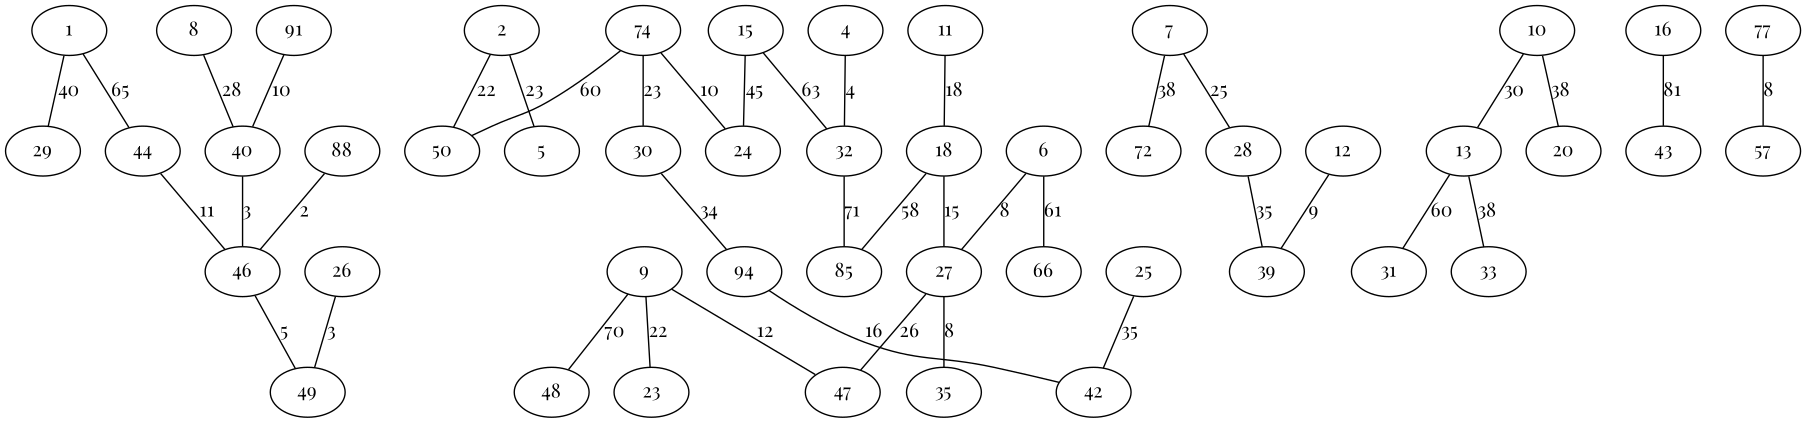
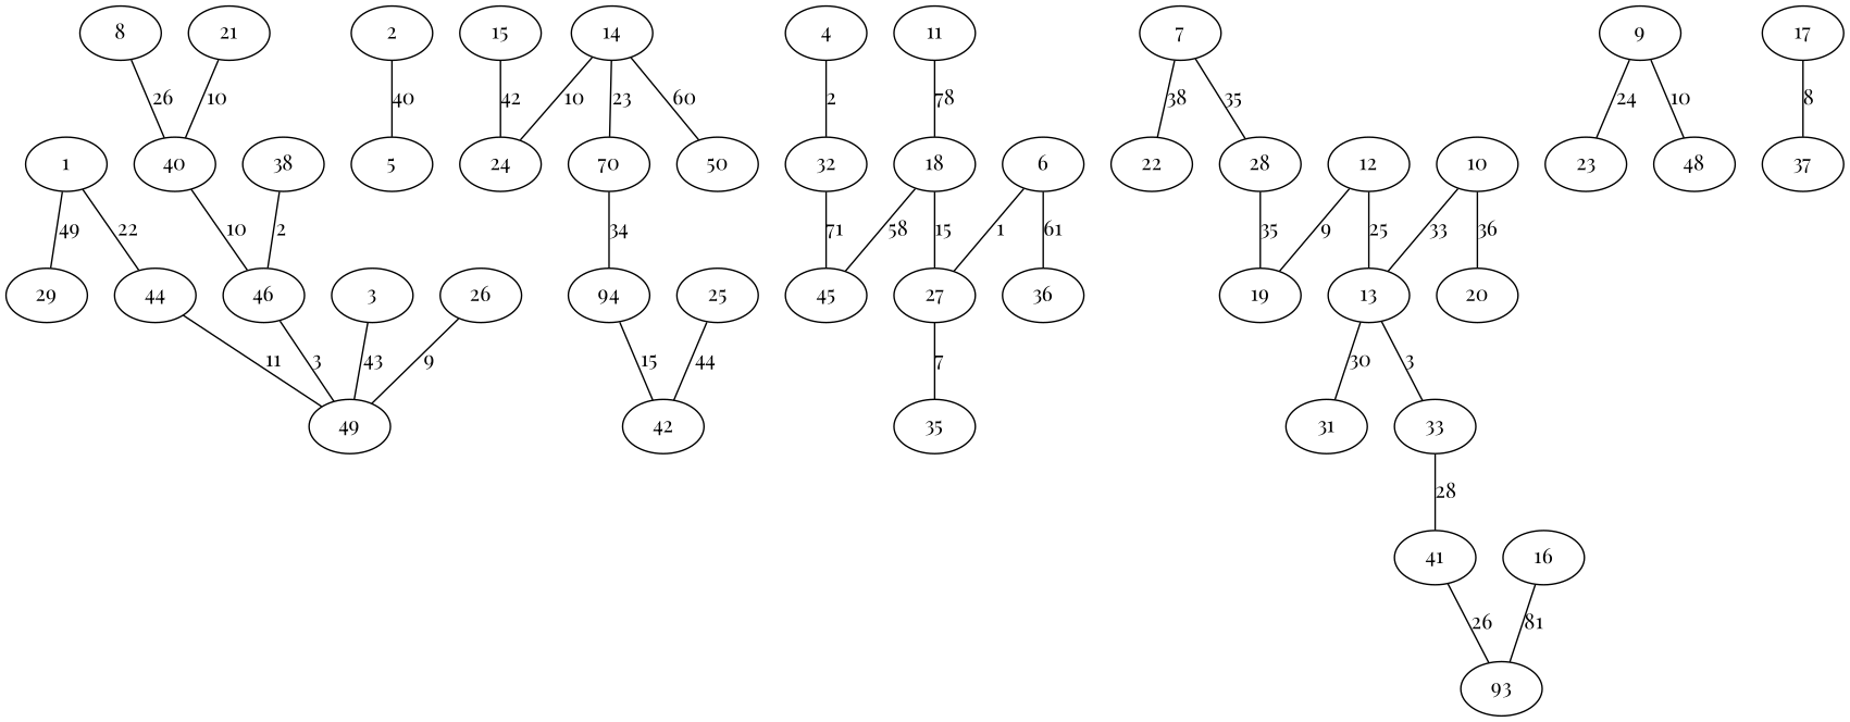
  graph {
    fontname="Playfair Display"
    node [fontname="Playfair Display"]
    edge [fontname="Playfair Display"]
    1
    29
    44
    46
    2
    5
    50
+   3
    49
    4
    32
-   45 [label=85]
+   45
    6
    27
-   36 [label=66]
-   47
+   36
    35
    7
-   22 [label=72]
+   22
    28
-   39
+   39 [label=19]
    8
    40
    9
    23
    48
    10
    13
    20
    31
    33
    11
    18
    12
-   14 [label=74]
+   41
+   14
    24
-   30
+   30 [label=70]
    n39 [label=94]
    15
    16
-   43
-   17 [label=77]
-   37 [label=57]
-   21 [label=91]
+   43 [label=93]
+   17
+   37
+   21
    25
    42
    26
-   38 [label=88]
-   1 -- 29 [label=40]
-   1 -- 44 [label=65]
-   44 -- 46 [label=11]
-   46 -- 49 [label=5]
-   2 -- 5 [label=23]
-   2 -- 50 [label=22]
-   4 -- 32 [label=4]
+   38
+   1 -- 29 [label=49]
+   1 -- 44 [label=22]
+   44 -- 49 [label=11]
+   46 -- 49 [label=3]
+   2 -- 5 [label=40]
+   3 -- 49 [label=43]
+   4 -- 32 [label=2]
    32 -- 45 [label=71]
-   6 -- 27 [label=8]
+   6 -- 27 [label=1]
    6 -- 36 [label=61]
-   27 -- 47 [label=26]
-   27 -- 35 [label=8]
+   27 -- 35 [label=7]
    7 -- 22 [label=38]
-   7 -- 28 [label=25]
+   7 -- 28 [label=35]
    28 -- 39 [label=35]
-   8 -- 40 [label=28]
-   40 -- 46 [label=3]
-   9 -- 47 [label=12]
-   9 -- 23 [label=22]
-   9 -- 48 [label=70]
-   10 -- 13 [label=30]
-   10 -- 20 [label=38]
-   13 -- 31 [label=60]
-   13 -- 33 [label=38]
-   11 -- 18 [label=18]
+   8 -- 40 [label=26]
+   40 -- 46 [label=10]
+   9 -- 23 [label=24]
+   9 -- 48 [label=10]
+   10 -- 13 [label=33]
+   10 -- 20 [label=36]
+   13 -- 31 [label=30]
+   13 -- 33 [label=3]
+   33 -- 41 [label=28]
+   11 -- 18 [label=78]
    18 -- 45 [label=58]
    18 -- 27 [label=15]
    12 -- 39 [label=9]
+   12 -- 13 [label=25]
+   41 -- 43 [label=26]
    14 -- 50 [label=60]
    14 -- 24 [label=10]
    14 -- 30 [label=23]
    30 -- n39 [label=34]
-   n39 -- 42 [label=16]
-   15 -- 32 [label=63]
-   15 -- 24 [label=45]
+   n39 -- 42 [label=15]
+   15 -- 24 [label=42]
    16 -- 43 [label=81]
    17 -- 37 [label=8]
    21 -- 40 [label=10]
-   25 -- 42 [label=35]
-   26 -- 49 [label=3]
+   25 -- 42 [label=44]
+   26 -- 49 [label=9]
    38 -- 46 [label=2]
  }
